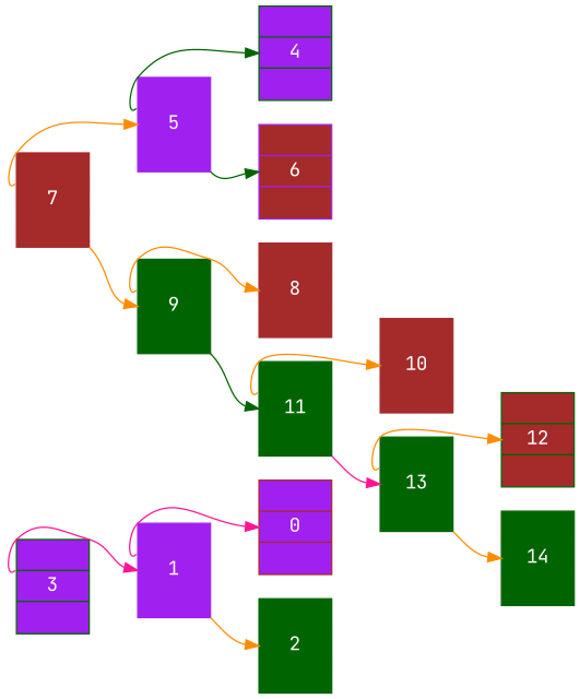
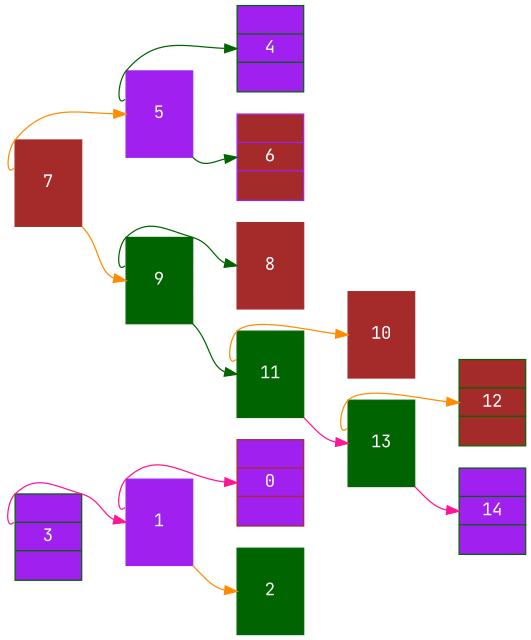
  digraph {
    fontname="JetBrains Mono"
    rankdir=LR
    node [color=darkgreen fontcolor=white fontname="JetBrains Mono" shape=record style=filled]
    edge [color=darkorange fontname="JetBrains Mono" headport=f1 tailport="f0:sw"]
    n1 [fillcolor=purple label="<f0> | <f1> 3 | <f2> "]
    n2 [color=purple label="<f0> | <f1> 1 | <f2> "]
    n3 [color=brown fillcolor=purple label="<f0> | <f1> 0 | <f2> "]
    n4 [label="<f0> | <f1> 2 | <f2> "]
    n5 [color=brown label="<f0> | <f1> 7 | <f2> "]
    n6 [color=purple label="<f0> | <f1> 5 | <f2> "]
    n7 [label="<f0> | <f1> 9 | <f2> "]
    n8 [fillcolor=purple label="<f0> | <f1> 4 | <f2> "]
    n9 [color=purple fillcolor=brown label="<f0> | <f1> 6 | <f2> "]
    n10 [color=brown label="<f0> | <f1> 8 | <f2> "]
    n11 [label="<f0> | <f1> 11 | <f2> "]
    n12 [color=brown label="<f0> | <f1> 10 | <f2> "]
    n13 [label="<f0> | <f1> 13 | <f2> "]
    n14 [fillcolor=brown label="<f0> | <f1> 12 | <f2> "]
-   n15 [label="<f0> | <f1> 14 | <f2> "]
+   n15 [label="<f0> | <f1> 14 | <f2> " fillcolor=purple]
    n1 -> n2 [color=deeppink]
    n2 -> n3 [color=deeppink]
    n2 -> n4 [tailport="f2:se"]
    n5 -> n6
    n5 -> n7 [tailport="f2:se"]
    n6 -> n8 [color=darkgreen]
    n6 -> n9 [color=darkgreen tailport="f2:se"]
-   n7 -> n10
+   n7 -> n10 [color=darkgreen]
    n7 -> n11 [color=darkgreen tailport="f2:se"]
    n11 -> n12
    n11 -> n13 [color=deeppink tailport="f2:se"]
    n13 -> n14
-   n13 -> n15 [tailport="f2:se"]
+   n13 -> n15 [color=deeppink tailport="f2:se"]
  }
